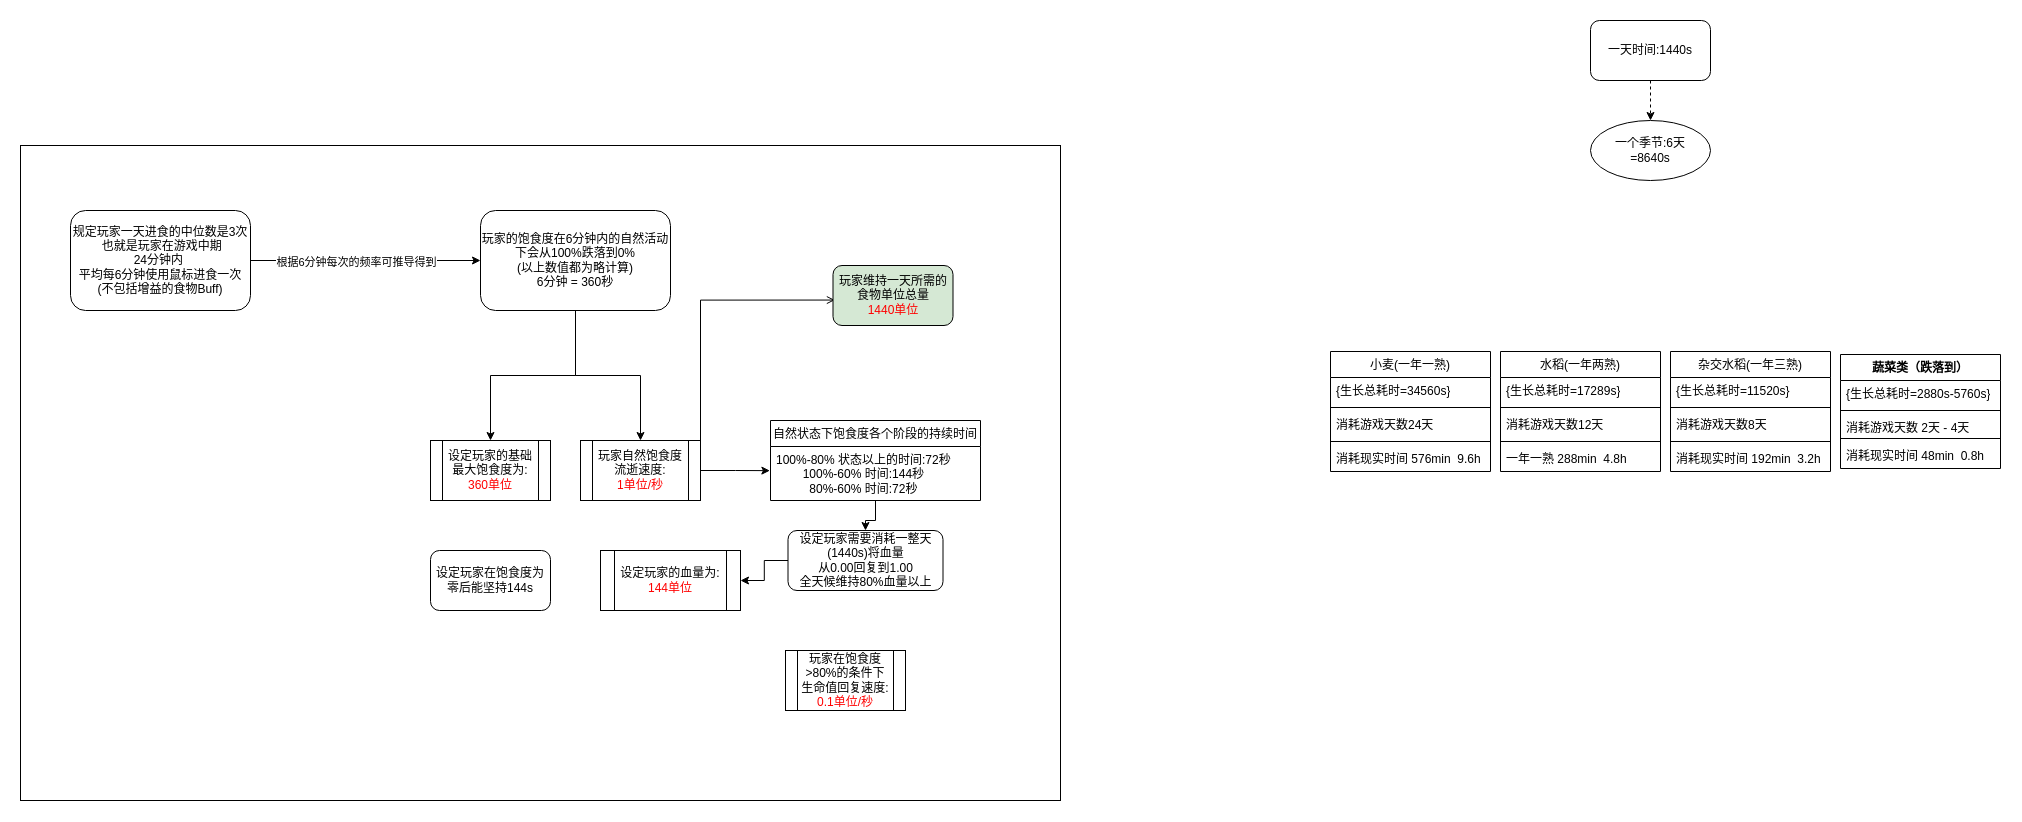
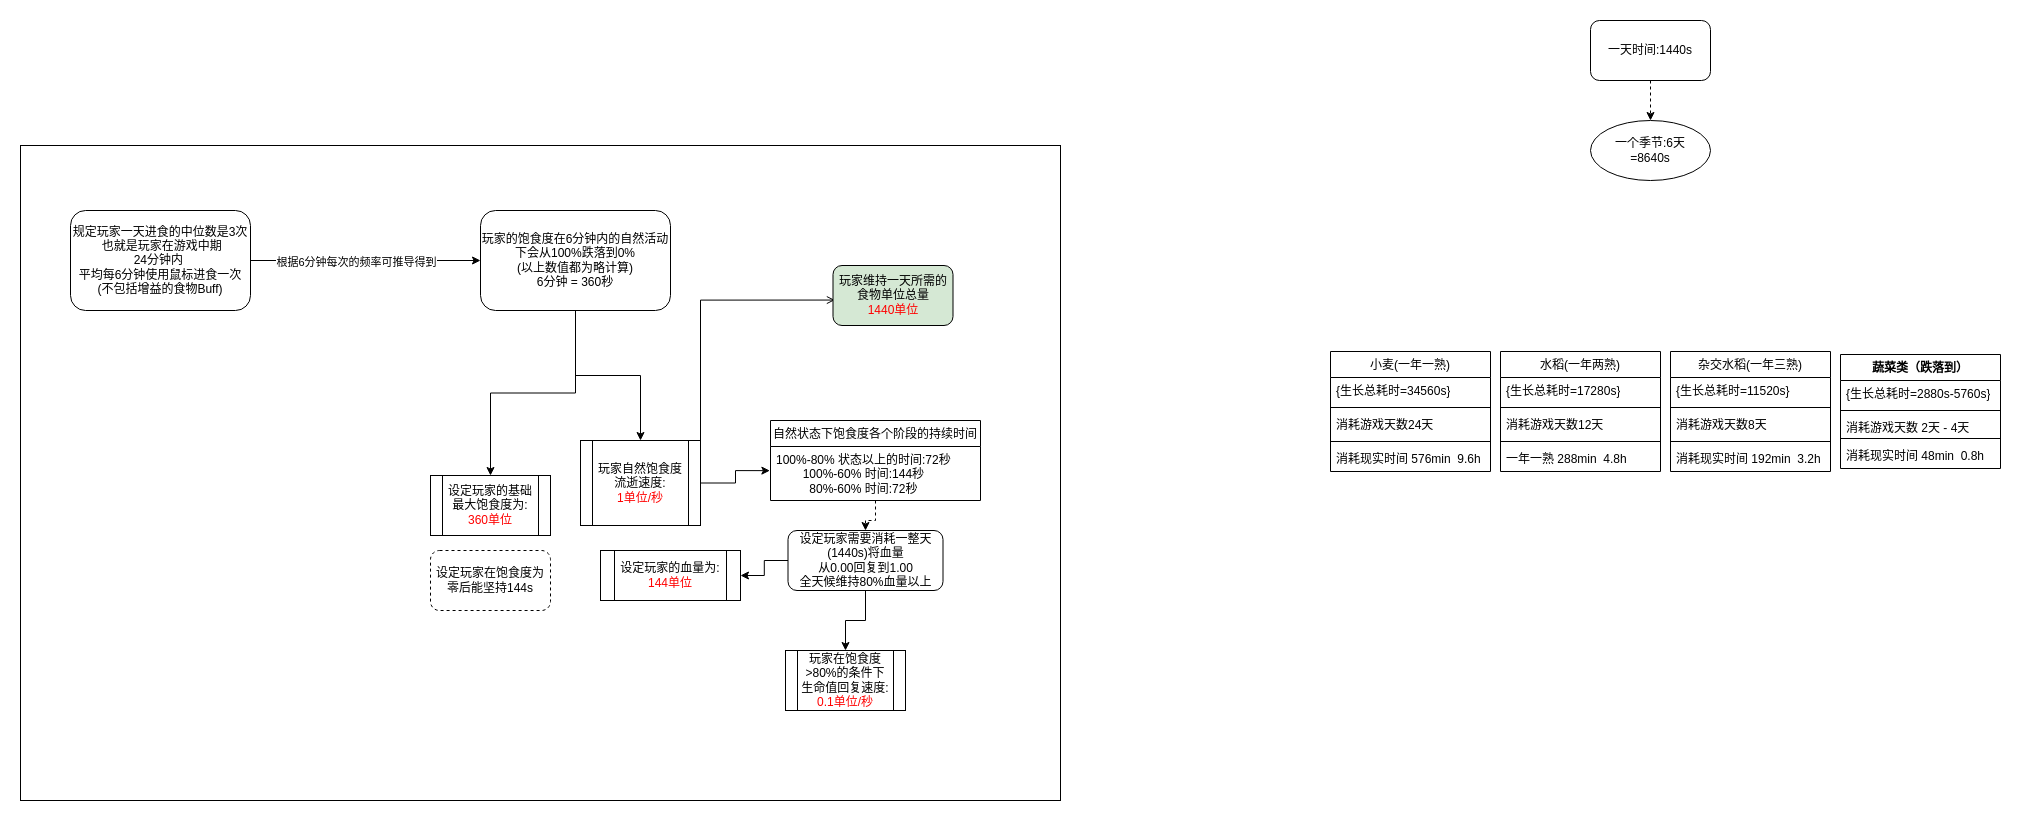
  <mxCell id="0" />
  <mxCell id="1" parent="0" />
  <mxCell id="2" value="" style="rounded=0;whiteSpace=wrap;html=1;" vertex="1" parent="1"><mxGeometry x="20" y="145" width="1040" height="655" as="geometry" /></mxCell>
  <mxCell id="3" value="规定玩家一天进食的中位数是3次&lt;div&gt;&amp;nbsp;也就是玩家在游戏中期&lt;/div&gt;&lt;div&gt;&lt;span style=&quot;background-color: transparent; color: light-dark(rgb(0, 0, 0), rgb(255, 255, 255));&quot;&gt;24分钟内&amp;nbsp;&lt;/span&gt;&lt;/div&gt;&lt;div&gt;平均每6分钟使用鼠标进食一次(不包括增益的食物Buff)&lt;/div&gt;" style="rounded=1;whiteSpace=wrap;html=1;" vertex="1" parent="1"><mxGeometry x="70" y="210" width="180" height="100" as="geometry" /></mxCell>
  <mxCell id="4" style="edgeStyle=orthogonalEdgeStyle;rounded=0;orthogonalLoop=1;jettySize=auto;html=1;entryX=0.5;entryY=0;entryDx=0;entryDy=0;" edge="1" parent="1" source="6" target="9"><mxGeometry relative="1" as="geometry" /></mxCell>
  <mxCell id="5" style="edgeStyle=orthogonalEdgeStyle;rounded=0;orthogonalLoop=1;jettySize=auto;html=1;entryX=0.5;entryY=0;entryDx=0;entryDy=0;" edge="1" parent="1" source="6" target="12"><mxGeometry relative="1" as="geometry" /></mxCell>
  <mxCell id="6" value="玩家的饱食度在6分钟内的自然活动&lt;div&gt;下会从100%跌落到0%&lt;/div&gt;&lt;div&gt;(以上数值都为略计算)&lt;div&gt;6分钟 = 360秒&lt;/div&gt;&lt;/div&gt;" style="rounded=1;whiteSpace=wrap;html=1;" vertex="1" parent="1"><mxGeometry x="480" y="210" width="190" height="100" as="geometry" /></mxCell>
  <mxCell id="7" style="edgeStyle=orthogonalEdgeStyle;rounded=0;orthogonalLoop=1;jettySize=auto;html=1;entryX=0;entryY=0.5;entryDx=0;entryDy=0;" edge="1" parent="1" source="3" target="6"><mxGeometry relative="1" as="geometry"><mxPoint x="480" y="260" as="targetPoint" /></mxGeometry></mxCell>
  <mxCell id="8" value="根据6分钟每次的频率可推导得到" style="edgeLabel;html=1;align=center;verticalAlign=middle;resizable=0;points=[];" vertex="1" connectable="0" parent="7"><mxGeometry x="-0.085" y="-1" relative="1" as="geometry"><mxPoint as="offset" /></mxGeometry></mxCell>
- <mxCell id="9" value="&lt;div&gt;设定玩家的基础最大饱食度为:&lt;/div&gt;&lt;div&gt;&lt;font style=&quot;color: rgb(255, 0, 0);&quot;&gt;360单位&lt;/font&gt;&lt;/div&gt;" style="shape=process;whiteSpace=wrap;html=1;backgroundOutline=1;" vertex="1" parent="1"><mxGeometry x="430" y="440" width="120" height="60" as="geometry" /></mxCell>
+ <mxCell id="9" value="&lt;div&gt;设定玩家的基础最大饱食度为:&lt;/div&gt;&lt;div&gt;&lt;font style=&quot;color: rgb(255, 0, 0);&quot;&gt;360单位&lt;/font&gt;&lt;/div&gt;" style="shape=process;whiteSpace=wrap;html=1;backgroundOutline=1;" vertex="1" parent="1"><mxGeometry x="430" y="475" width="120" height="60" as="geometry" /></mxCell>
  <mxCell id="10" style="edgeStyle=orthogonalEdgeStyle;rounded=0;orthogonalLoop=1;jettySize=auto;html=1;entryX=-0.003;entryY=0.447;entryDx=0;entryDy=0;entryPerimeter=0;" edge="1" parent="1" source="12" target="16"><mxGeometry relative="1" as="geometry"><mxPoint x="740" y="470" as="targetPoint" /></mxGeometry></mxCell>
  <mxCell id="11" style="edgeStyle=orthogonalEdgeStyle;rounded=0;orthogonalLoop=1;jettySize=auto;html=1;entryX=0.016;entryY=0.576;entryDx=0;entryDy=0;entryPerimeter=0;endArrow=open;" edge="1" parent="1" source="12" target="22"><mxGeometry relative="1" as="geometry"><mxPoint x="820" y="300" as="targetPoint" /><Array as="points"><mxPoint x="700" y="300" /></Array></mxGeometry></mxCell>
- <mxCell id="12" value="玩家自然饱食度流逝速度:&lt;div&gt;&lt;font style=&quot;color: rgb(255, 0, 0);&quot;&gt;1单位/秒&lt;/font&gt;&lt;/div&gt;" style="shape=process;whiteSpace=wrap;html=1;backgroundOutline=1;" vertex="1" parent="1"><mxGeometry x="580" y="440" width="120" height="60" as="geometry" /></mxCell>
- <mxCell id="13" value="设定玩家的血量为:&lt;div&gt;&lt;font style=&quot;color: rgb(255, 0, 0);&quot;&gt;144单位&lt;/font&gt;&lt;/div&gt;" style="shape=process;whiteSpace=wrap;html=1;backgroundOutline=1;" vertex="1" parent="1"><mxGeometry x="600" y="550" width="140" height="60" as="geometry" /></mxCell>
- <mxCell id="14" style="edgeStyle=orthogonalEdgeStyle;rounded=0;orthogonalLoop=1;jettySize=auto;html=1;entryX=0.5;entryY=0;entryDx=0;entryDy=0;" edge="1" parent="1" source="15" target="20"><mxGeometry relative="1" as="geometry" /></mxCell>
+ <mxCell id="12" value="玩家自然饱食度流逝速度:&lt;div&gt;&lt;font style=&quot;color: rgb(255, 0, 0);&quot;&gt;1单位/秒&lt;/font&gt;&lt;/div&gt;" style="shape=process;whiteSpace=wrap;html=1;backgroundOutline=1;" vertex="1" parent="1"><mxGeometry x="580" y="440" width="120" height="85" as="geometry" /></mxCell>
+ <mxCell id="13" value="设定玩家的血量为:&lt;div&gt;&lt;font style=&quot;color: rgb(255, 0, 0);&quot;&gt;144单位&lt;/font&gt;&lt;/div&gt;" style="shape=process;whiteSpace=wrap;html=1;backgroundOutline=1;" vertex="1" parent="1"><mxGeometry x="600" y="550" width="140" height="50" as="geometry" /></mxCell>
+ <mxCell id="14" style="edgeStyle=orthogonalEdgeStyle;rounded=0;orthogonalLoop=1;jettySize=auto;html=1;entryX=0.5;entryY=0;entryDx=0;entryDy=0;dashed=1;" edge="1" parent="1" source="15" target="20"><mxGeometry relative="1" as="geometry" /></mxCell>
  <mxCell id="15" value="&lt;span style=&quot;font-weight: 400;&quot;&gt;自然状态下&lt;/span&gt;&lt;span style=&quot;color: light-dark(rgb(0, 0, 0), rgb(255, 255, 255)); font-weight: 400; background-color: transparent;&quot;&gt;饱食度各个阶段的持续时间&lt;/span&gt;" style="swimlane;fontStyle=1;align=center;verticalAlign=top;childLayout=stackLayout;horizontal=1;startSize=26;horizontalStack=0;resizeParent=1;resizeParentMax=0;resizeLast=0;collapsible=1;marginBottom=0;whiteSpace=wrap;html=1;" vertex="1" parent="1"><mxGeometry x="770" y="420" width="210" height="80" as="geometry" /></mxCell>
  <mxCell id="16" value="&lt;span style=&quot;text-align: center; background-color: transparent; color: light-dark(rgb(0, 0, 0), rgb(255, 255, 255));&quot;&gt;100%-80% 状态以上的时间:72秒&lt;/span&gt;&lt;div&gt;&lt;div style=&quot;text-align: center;&quot;&gt;100%-60% 时间:144秒&lt;/div&gt;&lt;div style=&quot;text-align: center;&quot;&gt;80%-60% 时间:72秒&lt;/div&gt;&lt;div&gt;&lt;br&gt;&lt;/div&gt;&lt;/div&gt;" style="text;strokeColor=none;fillColor=none;align=left;verticalAlign=top;spacingLeft=4;spacingRight=4;overflow=hidden;rotatable=0;points=[[0,0.5],[1,0.5]];portConstraint=eastwest;whiteSpace=wrap;html=1;" vertex="1" parent="15"><mxGeometry y="26" width="210" height="54" as="geometry" /></mxCell>
  <mxCell id="17" value="玩家在饱食度&amp;gt;80%的条件下&lt;div&gt;生命值回复速度:&lt;/div&gt;&lt;div&gt;&lt;font style=&quot;color: rgb(255, 0, 0);&quot;&gt;0.1单位/秒&lt;/font&gt;&lt;/div&gt;" style="shape=process;whiteSpace=wrap;html=1;backgroundOutline=1;" vertex="1" parent="1"><mxGeometry x="785" y="650" width="120" height="60" as="geometry" /></mxCell>
+ <mxCell id="18" value="" style="edgeStyle=orthogonalEdgeStyle;rounded=0;orthogonalLoop=1;jettySize=auto;html=1;" edge="1" parent="1" source="20" target="17"><mxGeometry relative="1" as="geometry" /></mxCell>
  <mxCell id="19" value="" style="edgeStyle=orthogonalEdgeStyle;rounded=0;orthogonalLoop=1;jettySize=auto;html=1;" edge="1" parent="1" source="20" target="13"><mxGeometry relative="1" as="geometry" /></mxCell>
  <mxCell id="20" value="设定玩家需要消耗一整天(1440s)将血量&lt;div&gt;从0.00回复到1.00&lt;/div&gt;&lt;div&gt;全天候维持80%血量以上&lt;/div&gt;" style="rounded=1;whiteSpace=wrap;html=1;" vertex="1" parent="1"><mxGeometry x="787.5" y="530" width="155" height="60" as="geometry" /></mxCell>
- <mxCell id="21" value="设定玩家在饱食度为零后能坚持144s" style="rounded=1;whiteSpace=wrap;html=1;" vertex="1" parent="1"><mxGeometry x="430" y="550" width="120" height="60" as="geometry" /></mxCell>
+ <mxCell id="21" value="设定玩家在饱食度为零后能坚持144s" style="rounded=1;whiteSpace=wrap;html=1;dashed=1;" vertex="1" parent="1"><mxGeometry x="430" y="550" width="120" height="60" as="geometry" /></mxCell>
  <mxCell id="22" value="玩家维持一天所需的食物单位总量&lt;div&gt;&lt;font style=&quot;color: rgb(255, 0, 0);&quot;&gt;1440单位&lt;/font&gt;&lt;/div&gt;" style="rounded=1;whiteSpace=wrap;html=1;fillColor=#d5e8d4;" vertex="1" parent="1"><mxGeometry x="832.5" y="265" width="120" height="60" as="geometry" /></mxCell>
  <mxCell id="23" style="edgeStyle=orthogonalEdgeStyle;rounded=0;orthogonalLoop=1;jettySize=auto;html=1;entryX=0.5;entryY=0;entryDx=0;entryDy=0;dashed=1;" edge="1" parent="1" source="24" target="25"><mxGeometry relative="1" as="geometry" /></mxCell>
  <mxCell id="24" value="一天时间:1440s" style="rounded=1;whiteSpace=wrap;html=1;" vertex="1" parent="1"><mxGeometry x="1590" y="20" width="120" height="60" as="geometry" /></mxCell>
  <mxCell id="25" value="一个季节:&lt;span style=&quot;background-color: transparent; color: light-dark(rgb(0, 0, 0), rgb(255, 255, 255));&quot;&gt;6天&lt;/span&gt;&lt;div&gt;&lt;span style=&quot;background-color: transparent; color: light-dark(rgb(0, 0, 0), rgb(255, 255, 255));&quot;&gt;=8640s&lt;/span&gt;&lt;/div&gt;" style="ellipse;whiteSpace=wrap;html=1;" vertex="1" parent="1"><mxGeometry x="1590" y="120" width="120" height="60" as="geometry" /></mxCell>
  <mxCell id="26" value="&lt;span style=&quot;font-weight: 400;&quot;&gt;小麦(一年一熟)&lt;/span&gt;" style="swimlane;fontStyle=1;align=center;verticalAlign=top;childLayout=stackLayout;horizontal=1;startSize=26;horizontalStack=0;resizeParent=1;resizeParentMax=0;resizeLast=0;collapsible=1;marginBottom=0;whiteSpace=wrap;html=1;" vertex="1" parent="1"><mxGeometry x="1330" y="351" width="160" height="120" as="geometry" /></mxCell>
  <mxCell id="27" value="&lt;span style=&quot;text-align: center;&quot;&gt;{生长总耗时=34560s}&lt;/span&gt;" style="text;strokeColor=none;fillColor=none;align=left;verticalAlign=top;spacingLeft=4;spacingRight=4;overflow=hidden;rotatable=0;points=[[0,0.5],[1,0.5]];portConstraint=eastwest;whiteSpace=wrap;html=1;" vertex="1" parent="26"><mxGeometry y="26" width="160" height="26" as="geometry" /></mxCell>
  <mxCell id="28" value="" style="line;strokeWidth=1;fillColor=none;align=left;verticalAlign=middle;spacingTop=-1;spacingLeft=3;spacingRight=3;rotatable=0;labelPosition=right;points=[];portConstraint=eastwest;strokeColor=inherit;" vertex="1" parent="26"><mxGeometry y="52" width="160" height="8" as="geometry" /></mxCell>
  <mxCell id="29" value="消耗游戏天数24天&lt;div&gt;&lt;br&gt;&lt;/div&gt;" style="text;strokeColor=none;fillColor=none;align=left;verticalAlign=top;spacingLeft=4;spacingRight=4;overflow=hidden;rotatable=0;points=[[0,0.5],[1,0.5]];portConstraint=eastwest;whiteSpace=wrap;html=1;" vertex="1" parent="26"><mxGeometry y="60" width="160" height="26" as="geometry" /></mxCell>
  <mxCell id="30" value="" style="line;strokeWidth=1;fillColor=none;align=left;verticalAlign=middle;spacingTop=-1;spacingLeft=3;spacingRight=3;rotatable=0;labelPosition=right;points=[];portConstraint=eastwest;strokeColor=inherit;" vertex="1" parent="26"><mxGeometry y="86" width="160" height="8" as="geometry" /></mxCell>
  <mxCell id="31" value="&lt;div&gt;消耗现实时间 576min&amp;nbsp; 9.6h&lt;/div&gt;" style="text;strokeColor=none;fillColor=none;align=left;verticalAlign=top;spacingLeft=4;spacingRight=4;overflow=hidden;rotatable=0;points=[[0,0.5],[1,0.5]];portConstraint=eastwest;whiteSpace=wrap;html=1;" vertex="1" parent="26"><mxGeometry y="94" width="160" height="26" as="geometry" /></mxCell>
  <mxCell id="32" value="&lt;span style=&quot;font-weight: 400;&quot;&gt;水稻(一年两熟&lt;/span&gt;&lt;span style=&quot;color: light-dark(rgb(0, 0, 0), rgb(255, 255, 255)); font-weight: 400; background-color: transparent;&quot;&gt;)&lt;/span&gt;" style="swimlane;fontStyle=1;align=center;verticalAlign=top;childLayout=stackLayout;horizontal=1;startSize=26;horizontalStack=0;resizeParent=1;resizeParentMax=0;resizeLast=0;collapsible=1;marginBottom=0;whiteSpace=wrap;html=1;" vertex="1" parent="1"><mxGeometry x="1500" y="351" width="160" height="120" as="geometry" /></mxCell>
- <mxCell id="33" value="&lt;span style=&quot;text-align: center;&quot;&gt;{生长总耗时=17289s}&lt;/span&gt;" style="text;strokeColor=none;fillColor=none;align=left;verticalAlign=top;spacingLeft=4;spacingRight=4;overflow=hidden;rotatable=0;points=[[0,0.5],[1,0.5]];portConstraint=eastwest;whiteSpace=wrap;html=1;" vertex="1" parent="32"><mxGeometry y="26" width="160" height="26" as="geometry" /></mxCell>
+ <mxCell id="33" value="&lt;span style=&quot;text-align: center;&quot;&gt;{生长总耗时=17280s}&lt;/span&gt;" style="text;strokeColor=none;fillColor=none;align=left;verticalAlign=top;spacingLeft=4;spacingRight=4;overflow=hidden;rotatable=0;points=[[0,0.5],[1,0.5]];portConstraint=eastwest;whiteSpace=wrap;html=1;" vertex="1" parent="32"><mxGeometry y="26" width="160" height="26" as="geometry" /></mxCell>
  <mxCell id="34" value="" style="line;strokeWidth=1;fillColor=none;align=left;verticalAlign=middle;spacingTop=-1;spacingLeft=3;spacingRight=3;rotatable=0;labelPosition=right;points=[];portConstraint=eastwest;strokeColor=inherit;" vertex="1" parent="32"><mxGeometry y="52" width="160" height="8" as="geometry" /></mxCell>
  <mxCell id="35" value="消耗游戏天数12天" style="text;strokeColor=none;fillColor=none;align=left;verticalAlign=top;spacingLeft=4;spacingRight=4;overflow=hidden;rotatable=0;points=[[0,0.5],[1,0.5]];portConstraint=eastwest;whiteSpace=wrap;html=1;" vertex="1" parent="32"><mxGeometry y="60" width="160" height="26" as="geometry" /></mxCell>
  <mxCell id="36" value="" style="line;strokeWidth=1;fillColor=none;align=left;verticalAlign=middle;spacingTop=-1;spacingLeft=3;spacingRight=3;rotatable=0;labelPosition=right;points=[];portConstraint=eastwest;strokeColor=inherit;" vertex="1" parent="32"><mxGeometry y="86" width="160" height="8" as="geometry" /></mxCell>
  <mxCell id="37" value="&lt;div&gt;一年一熟 288min&amp;nbsp; 4.8h&lt;/div&gt;" style="text;strokeColor=none;fillColor=none;align=left;verticalAlign=top;spacingLeft=4;spacingRight=4;overflow=hidden;rotatable=0;points=[[0,0.5],[1,0.5]];portConstraint=eastwest;whiteSpace=wrap;html=1;" vertex="1" parent="32"><mxGeometry y="94" width="160" height="26" as="geometry" /></mxCell>
  <mxCell id="38" value="&lt;span style=&quot;font-weight: 400;&quot;&gt;杂交水稻(一年三熟&lt;/span&gt;&lt;span style=&quot;color: light-dark(rgb(0, 0, 0), rgb(255, 255, 255)); font-weight: 400; background-color: transparent;&quot;&gt;)&lt;/span&gt;" style="swimlane;fontStyle=1;align=center;verticalAlign=top;childLayout=stackLayout;horizontal=1;startSize=26;horizontalStack=0;resizeParent=1;resizeParentMax=0;resizeLast=0;collapsible=1;marginBottom=0;whiteSpace=wrap;html=1;" vertex="1" parent="1"><mxGeometry x="1670" y="351" width="160" height="120" as="geometry" /></mxCell>
  <mxCell id="39" value="&lt;span style=&quot;text-align: center;&quot;&gt;{生长总耗时=11520s}&lt;/span&gt;&lt;div&gt;&lt;span style=&quot;text-align: center;&quot;&gt;&lt;br&gt;&lt;/span&gt;&lt;/div&gt;" style="text;strokeColor=none;fillColor=none;align=left;verticalAlign=top;spacingLeft=4;spacingRight=4;overflow=hidden;rotatable=0;points=[[0,0.5],[1,0.5]];portConstraint=eastwest;whiteSpace=wrap;html=1;" vertex="1" parent="38"><mxGeometry y="26" width="160" height="26" as="geometry" /></mxCell>
  <mxCell id="40" value="" style="line;strokeWidth=1;fillColor=none;align=left;verticalAlign=middle;spacingTop=-1;spacingLeft=3;spacingRight=3;rotatable=0;labelPosition=right;points=[];portConstraint=eastwest;strokeColor=inherit;" vertex="1" parent="38"><mxGeometry y="52" width="160" height="8" as="geometry" /></mxCell>
  <mxCell id="41" value="消耗游戏天数8天" style="text;strokeColor=none;fillColor=none;align=left;verticalAlign=top;spacingLeft=4;spacingRight=4;overflow=hidden;rotatable=0;points=[[0,0.5],[1,0.5]];portConstraint=eastwest;whiteSpace=wrap;html=1;" vertex="1" parent="38"><mxGeometry y="60" width="160" height="26" as="geometry" /></mxCell>
  <mxCell id="42" value="" style="line;strokeWidth=1;fillColor=none;align=left;verticalAlign=middle;spacingTop=-1;spacingLeft=3;spacingRight=3;rotatable=0;labelPosition=right;points=[];portConstraint=eastwest;strokeColor=inherit;" vertex="1" parent="38"><mxGeometry y="86" width="160" height="8" as="geometry" /></mxCell>
  <mxCell id="43" value="&lt;div&gt;消耗现实时间 192min&amp;nbsp; 3.2h&lt;/div&gt;" style="text;strokeColor=none;fillColor=none;align=left;verticalAlign=top;spacingLeft=4;spacingRight=4;overflow=hidden;rotatable=0;points=[[0,0.5],[1,0.5]];portConstraint=eastwest;whiteSpace=wrap;html=1;" vertex="1" parent="38"><mxGeometry y="94" width="160" height="26" as="geometry" /></mxCell>
  <mxCell id="44" value="蔬菜类（跌落到）" style="swimlane;fontStyle=1;align=center;verticalAlign=top;childLayout=stackLayout;horizontal=1;startSize=26;horizontalStack=0;resizeParent=1;resizeParentMax=0;resizeLast=0;collapsible=1;marginBottom=0;whiteSpace=wrap;html=1;" vertex="1" parent="1"><mxGeometry x="1840" y="354" width="160" height="114" as="geometry" /></mxCell>
  <mxCell id="45" value="&lt;span style=&quot;text-align: center;&quot;&gt;{生长总耗时=2880s-5760s}&lt;/span&gt;&lt;div&gt;&lt;span style=&quot;text-align: center;&quot;&gt;&lt;br&gt;&lt;/span&gt;&lt;/div&gt;" style="text;strokeColor=none;fillColor=none;align=left;verticalAlign=top;spacingLeft=4;spacingRight=4;overflow=hidden;rotatable=0;points=[[0,0.5],[1,0.5]];portConstraint=eastwest;whiteSpace=wrap;html=1;" vertex="1" parent="44"><mxGeometry y="26" width="160" height="26" as="geometry" /></mxCell>
  <mxCell id="46" value="" style="line;strokeWidth=1;fillColor=none;align=left;verticalAlign=middle;spacingTop=-1;spacingLeft=3;spacingRight=3;rotatable=0;labelPosition=right;points=[];portConstraint=eastwest;strokeColor=inherit;" vertex="1" parent="44"><mxGeometry y="52" width="160" height="8" as="geometry" /></mxCell>
  <mxCell id="47" value="消耗游戏天数 2天 - 4天&lt;div&gt;&lt;br&gt;&lt;/div&gt;" style="text;strokeColor=none;fillColor=none;align=left;verticalAlign=top;spacingLeft=4;spacingRight=4;overflow=hidden;rotatable=0;points=[[0,0.5],[1,0.5]];portConstraint=eastwest;whiteSpace=wrap;html=1;" vertex="1" parent="44"><mxGeometry y="60" width="160" height="20" as="geometry" /></mxCell>
  <mxCell id="48" value="" style="line;strokeWidth=1;fillColor=none;align=left;verticalAlign=middle;spacingTop=-1;spacingLeft=3;spacingRight=3;rotatable=0;labelPosition=right;points=[];portConstraint=eastwest;strokeColor=inherit;" vertex="1" parent="44"><mxGeometry y="80" width="160" height="8" as="geometry" /></mxCell>
  <mxCell id="49" value="&lt;div&gt;消耗现实时间 48min&amp;nbsp; 0.8h&lt;/div&gt;" style="text;strokeColor=none;fillColor=none;align=left;verticalAlign=top;spacingLeft=4;spacingRight=4;overflow=hidden;rotatable=0;points=[[0,0.5],[1,0.5]];portConstraint=eastwest;whiteSpace=wrap;html=1;" vertex="1" parent="44"><mxGeometry y="88" width="160" height="26" as="geometry" /></mxCell>
